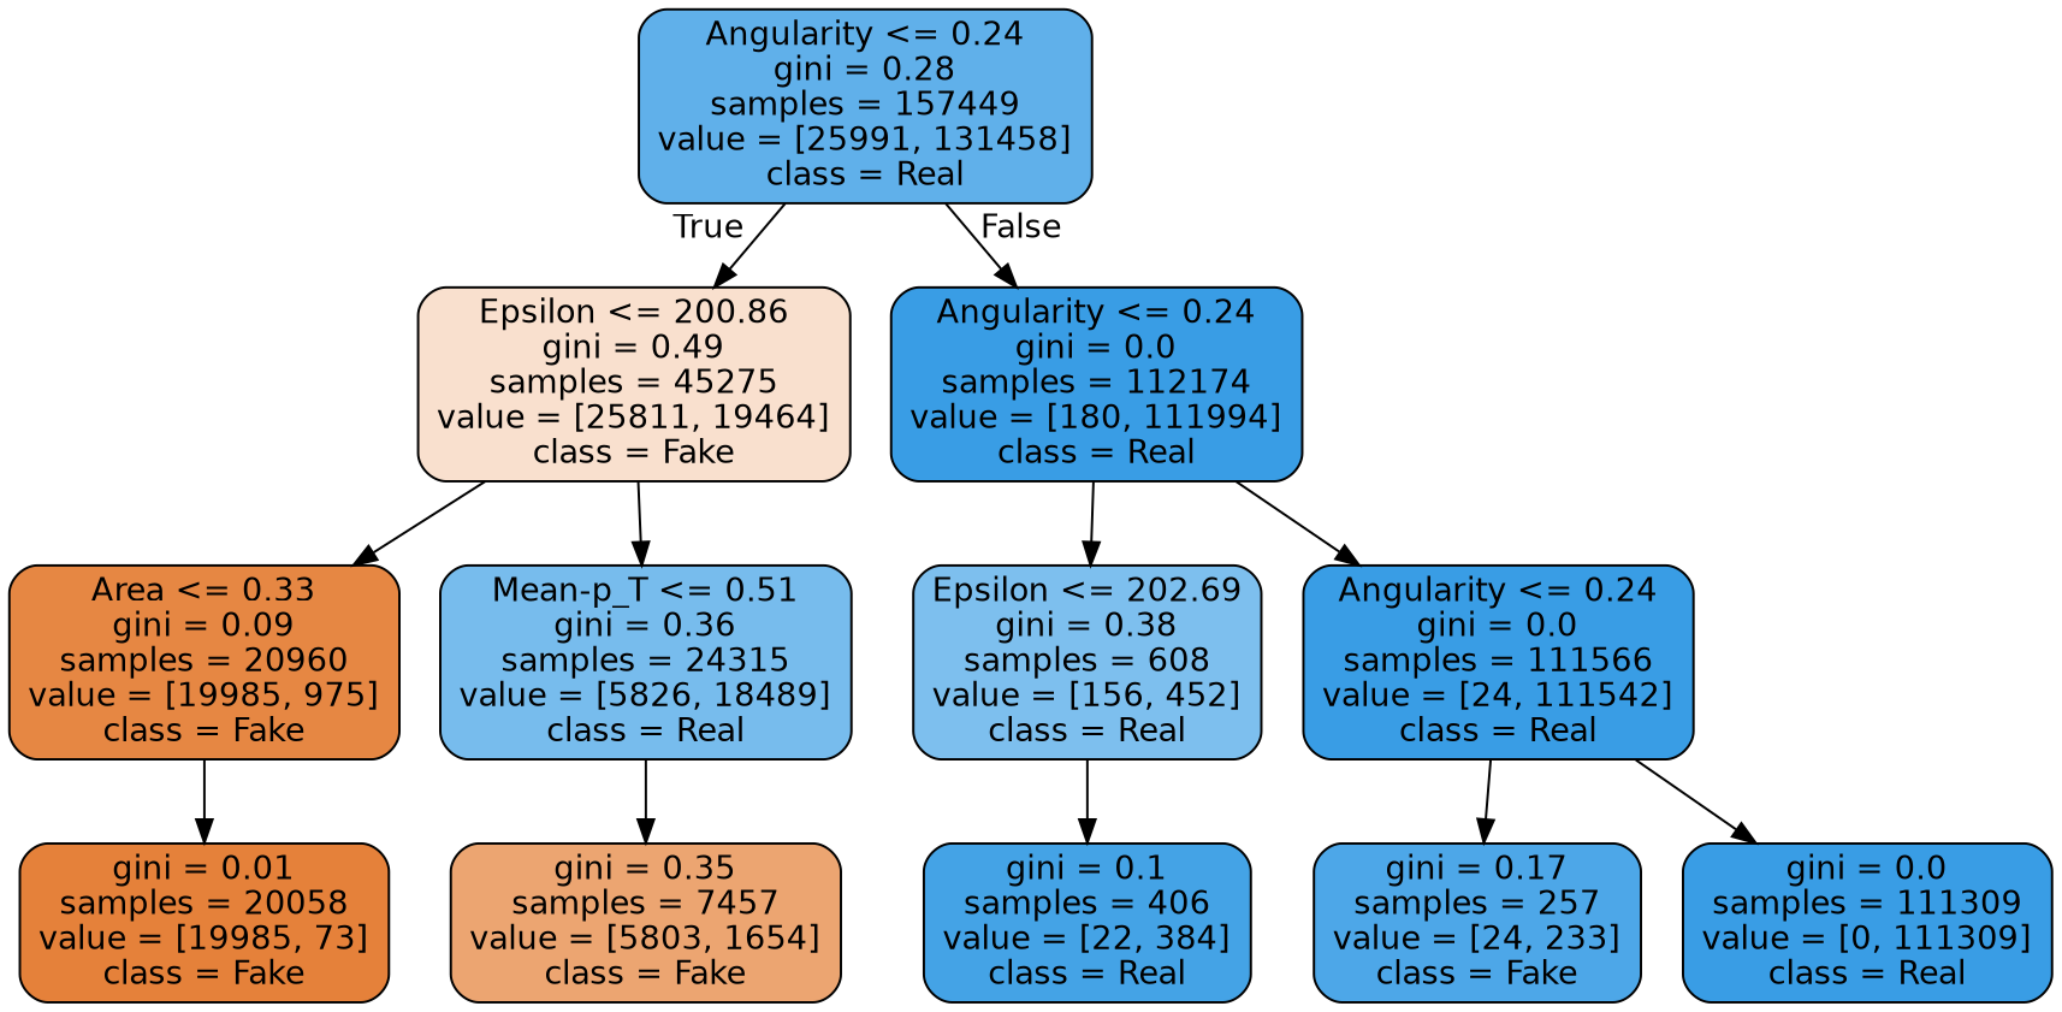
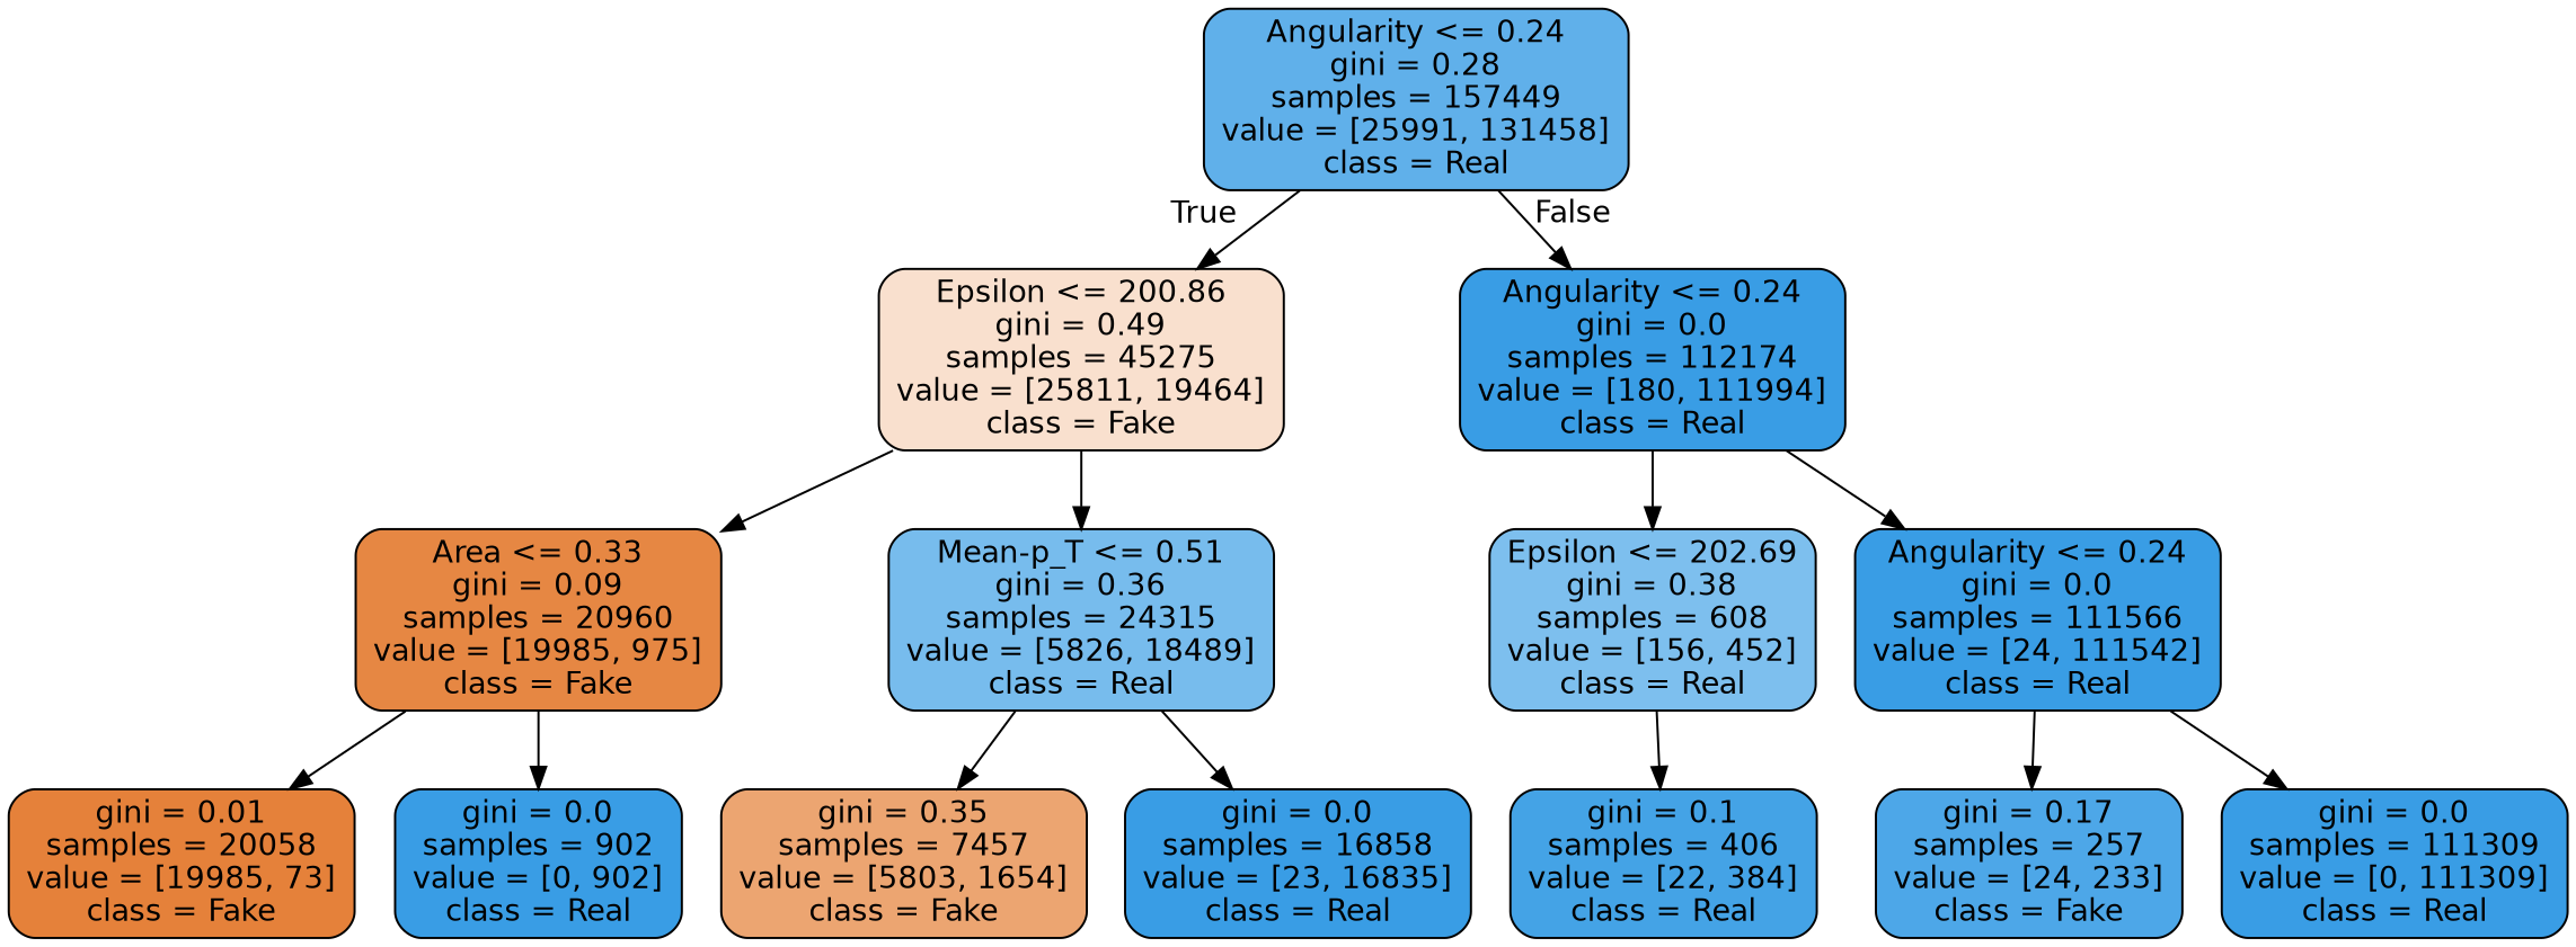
  digraph {
    node [color=black fillcolor="#399de5" fontname=helvetica shape=box style="filled, rounded"]
    edge [fontname=helvetica]
    n1 [fillcolor="#60b0ea" label="Angularity <= 0.24\ngini = 0.28\nsamples = 157449\nvalue = [25991, 131458]\nclass = Real"]
    n2 [fillcolor="#f9e0ce" label="Epsilon <= 200.86\ngini = 0.49\nsamples = 45275\nvalue = [25811, 19464]\nclass = Fake"]
    n3 [label="Angularity <= 0.24\ngini = 0.0\nsamples = 112174\nvalue = [180, 111994]\nclass = Real"]
    n4 [fillcolor="#e68743" label="Area <= 0.33\ngini = 0.09\nsamples = 20960\nvalue = [19985, 975]\nclass = Fake"]
    n5 [fillcolor="#77bced" label="Mean-p_T <= 0.51\ngini = 0.36\nsamples = 24315\nvalue = [5826, 18489]\nclass = Real"]
    n6 [fillcolor="#7dbfee" label="Epsilon <= 202.69\ngini = 0.38\nsamples = 608\nvalue = [156, 452]\nclass = Real"]
    n7 [label="Angularity <= 0.24\ngini = 0.0\nsamples = 111566\nvalue = [24, 111542]\nclass = Real"]
    n8 [fillcolor="#e5813a" label="gini = 0.01\nsamples = 20058\nvalue = [19985, 73]\nclass = Fake"]
+   n9 [label="gini = 0.0\nsamples = 902\nvalue = [0, 902]\nclass = Real"]
    n10 [fillcolor="#eca571" label="gini = 0.35\nsamples = 7457\nvalue = [5803, 1654]\nclass = Fake"]
+   n11 [label="gini = 0.0\nsamples = 16858\nvalue = [23, 16835]\nclass = Real"]
    n12 [fillcolor="#44a3e6" label="gini = 0.1\nsamples = 406\nvalue = [22, 384]\nclass = Real"]
    n13 [fillcolor="#4da7e8" label="gini = 0.17\nsamples = 257\nvalue = [24, 233]\nclass = Fake"]
    n14 [label="gini = 0.0\nsamples = 111309\nvalue = [0, 111309]\nclass = Real"]
    n1 -> n2 [headlabel=True labelangle=45 labeldistance=2.5]
    n1 -> n3 [headlabel=False labelangle=-45 labeldistance=2.5]
    n2 -> n4
    n2 -> n5
    n3 -> n6
    n3 -> n7
    n4 -> n8
+   n4 -> n9
    n5 -> n10
+   n5 -> n11
    n6 -> n12
    n7 -> n13
    n7 -> n14
  }
